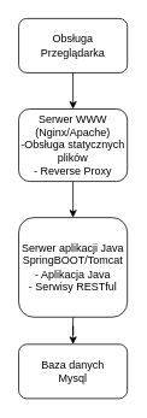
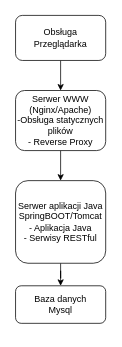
  <mxCell id="0" />
  <mxCell id="1" parent="0" />
  <mxCell id="2" style="edgeStyle=orthogonalEdgeStyle;rounded=0;orthogonalLoop=1;jettySize=auto;html=1;entryX=0.5;entryY=0;entryDx=0;entryDy=0;" edge="1" parent="1" source="3" target="5"><mxGeometry relative="1" as="geometry" /></mxCell>
  <mxCell id="3" value="&lt;div&gt;Obsługa&lt;/div&gt;&lt;div&gt;Przeglądarka&lt;br&gt;&lt;/div&gt;" style="rounded=1;whiteSpace=wrap;html=1;" vertex="1" parent="1"><mxGeometry x="20" y="20" width="120" height="60" as="geometry" /></mxCell>
  <mxCell id="4" style="edgeStyle=orthogonalEdgeStyle;rounded=0;orthogonalLoop=1;jettySize=auto;html=1;entryX=0.5;entryY=0;entryDx=0;entryDy=0;" edge="1" parent="1" source="5" target="7"><mxGeometry relative="1" as="geometry" /></mxCell>
  <mxCell id="5" value="&lt;div&gt;Serwer WWW&lt;/div&gt;&lt;div&gt;(Nginx/Apache)&lt;/div&gt;&lt;div&gt;-Obsługa statycznych plików&lt;br&gt;- Reverse Proxy&lt;br&gt;&lt;/div&gt;" style="rounded=1;whiteSpace=wrap;html=1;" vertex="1" parent="1"><mxGeometry x="20" y="120" width="120" height="80" as="geometry" /></mxCell>
  <mxCell id="6" style="edgeStyle=orthogonalEdgeStyle;rounded=0;orthogonalLoop=1;jettySize=auto;html=1;entryX=0.5;entryY=0;entryDx=0;entryDy=0;" edge="1" parent="1" source="7" target="8"><mxGeometry relative="1" as="geometry" /></mxCell>
  <mxCell id="7" value="&lt;div&gt;Serwer aplikacji Java&lt;/div&gt;&lt;div&gt;SpringBOOT/Tomcat&lt;br&gt;- Aplikacja Java&lt;/div&gt;&lt;div&gt;- Serwisy RESTful&lt;br&gt;&lt;/div&gt;" style="rounded=1;whiteSpace=wrap;html=1;" vertex="1" parent="1"><mxGeometry x="20" y="240" width="120" height="110" as="geometry" /></mxCell>
- <mxCell id="8" value="Baza danych&lt;br&gt;Mysql" style="rounded=1;whiteSpace=wrap;html=1;" vertex="1" parent="1"><mxGeometry x="20" y="380" width="120" height="60" as="geometry" /></mxCell>
+ <mxCell id="8" value="Baza danych&lt;br&gt;Mysql" style="rounded=1;whiteSpace=wrap;html=1;" vertex="1" parent="1"><mxGeometry x="20" y="380" width="120" height="50" as="geometry" /></mxCell>
